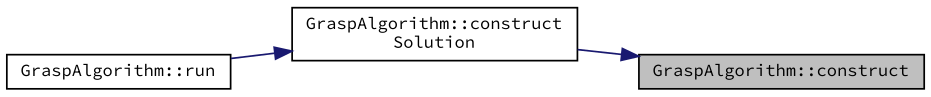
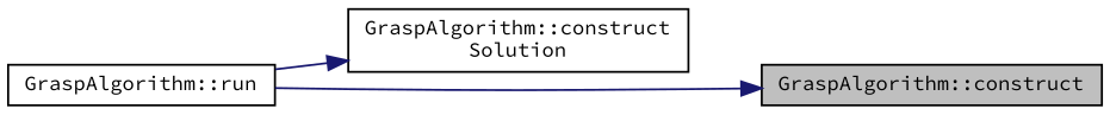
  digraph {
    fontname="Source Code Pro"
    rankdir=RL
    node [color=black fillcolor=white fontname="Source Code Pro" fontsize=10 shape=record style=filled]
    edge [color=midnightblue dir=back fontname="Source Code Pro" fontsize=10 labelfontname=Helvetica labelfontsize=10 style=solid]
    n1 [fillcolor=grey75 fontcolor=black height=0.2 label="GraspAlgorithm::construct" width=0.4]
    n2 [height=0.2 label="GraspAlgorithm::construct\lSolution" width=0.4]
    n3 [height=0.2 label="GraspAlgorithm::run" width=0.4]
-   n1 -> n2
+   n1 -> n3
    n2 -> n3
  }
